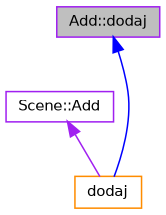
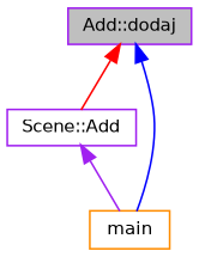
  digraph {
    rankdir=TB
    node [color=purple fillcolor=white fontname=Helvetica fontsize=10 shape=record style=filled]
    edge [dir=back fontname=Helvetica fontsize=10 labelfontname=Helvetica labelfontsize=10 style=solid]
    n1 [fillcolor=grey75 fontcolor=black height=0.2 label="Add::dodaj" width=0.4]
    n2 [height=0.2 label="Scene::Add" width=0.4]
-   n3 [color=darkorange height=0.2 label=dodaj width=0.4]
+   n3 [color=darkorange height=0.2 label=main width=0.4]
+   n1 -> n2 [color=red]
    n1 -> n3 [color=blue]
    n2 -> n3 [color=purple]
  }
